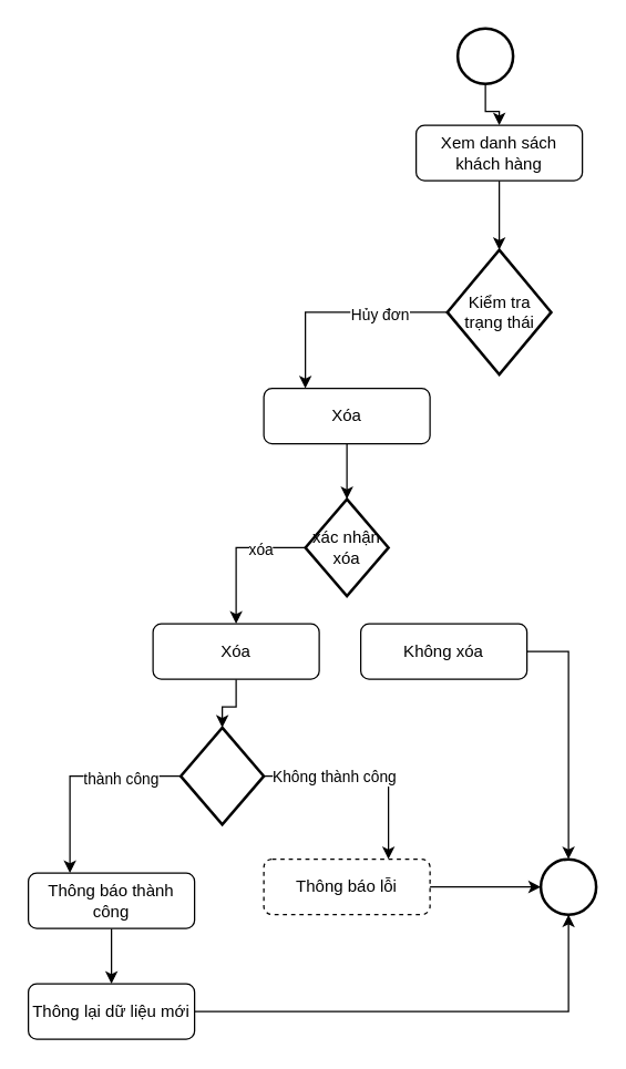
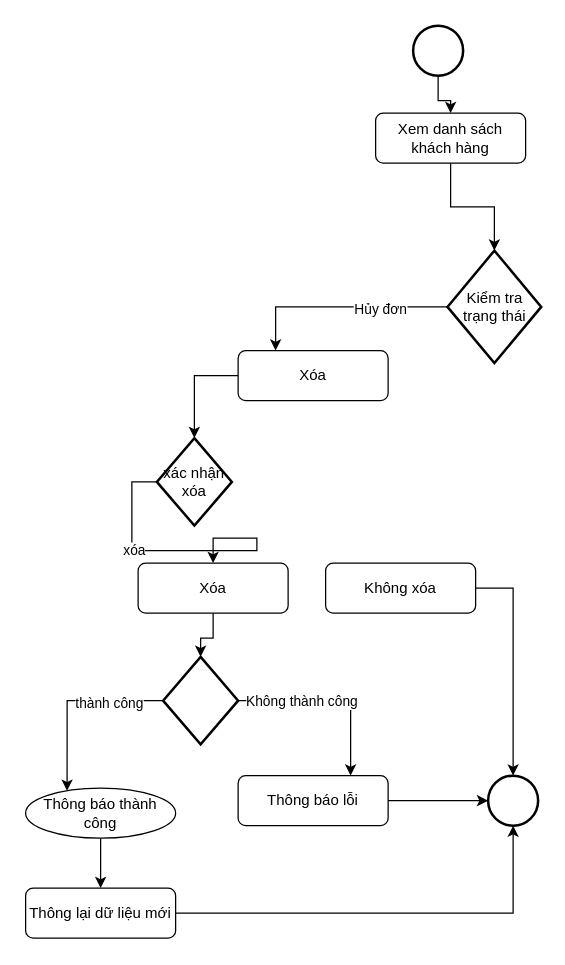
  <mxCell id="0" />
  <mxCell id="1" parent="0" />
  <mxCell id="2" value="" style="edgeStyle=orthogonalEdgeStyle;rounded=0;orthogonalLoop=1;jettySize=auto;html=1;" parent="1" source="3" target="9" edge="1"><mxGeometry relative="1" as="geometry" /></mxCell>
  <mxCell id="3" value="Xem danh sách khách hàng" style="rounded=1;whiteSpace=wrap;html=1;fontSize=12;glass=0;strokeWidth=1;shadow=0;" parent="1" vertex="1"><mxGeometry x="300" y="90" width="120" height="40" as="geometry" /></mxCell>
  <mxCell id="4" value="" style="edgeStyle=orthogonalEdgeStyle;rounded=0;orthogonalLoop=1;jettySize=auto;html=1;" edge="1" parent="1" source="5" target="3"><mxGeometry relative="1" as="geometry" /></mxCell>
  <mxCell id="5" value="" style="strokeWidth=2;html=1;shape=mxgraph.flowchart.start_2;whiteSpace=wrap;" parent="1" vertex="1"><mxGeometry x="330" y="20" width="40" height="40" as="geometry" /></mxCell>
  <mxCell id="6" value="" style="strokeWidth=2;html=1;shape=mxgraph.flowchart.start_2;whiteSpace=wrap;" parent="1" vertex="1"><mxGeometry x="390" y="620" width="40" height="40" as="geometry" /></mxCell>
  <mxCell id="7" style="edgeStyle=orthogonalEdgeStyle;rounded=0;orthogonalLoop=1;jettySize=auto;html=1;entryX=0.25;entryY=0;entryDx=0;entryDy=0;exitX=0;exitY=0.5;exitDx=0;exitDy=0;exitPerimeter=0;" parent="1" source="9" target="11" edge="1"><mxGeometry relative="1" as="geometry" /></mxCell>
  <mxCell id="8" value="Hủy đơn" style="edgeLabel;html=1;align=center;verticalAlign=middle;resizable=0;points=[];" parent="7" vertex="1" connectable="0"><mxGeometry x="-0.373" y="1" relative="1" as="geometry"><mxPoint as="offset" /></mxGeometry></mxCell>
- <mxCell id="9" value="Kiểm tra trạng thái" style="strokeWidth=2;html=1;shape=mxgraph.flowchart.decision;whiteSpace=wrap;" parent="1" vertex="1"><mxGeometry x="322.5" y="180" width="75" height="90" as="geometry" /></mxCell>
+ <mxCell id="9" value="Kiểm tra trạng thái" style="strokeWidth=2;html=1;shape=mxgraph.flowchart.decision;whiteSpace=wrap;" parent="1" vertex="1"><mxGeometry x="357.5" y="200" width="75" height="90" as="geometry" /></mxCell>
  <mxCell id="10" style="edgeStyle=orthogonalEdgeStyle;rounded=0;orthogonalLoop=1;jettySize=auto;html=1;" parent="1" source="11" target="14" edge="1"><mxGeometry relative="1" as="geometry" /></mxCell>
  <mxCell id="11" value="Xóa" style="rounded=1;whiteSpace=wrap;html=1;fontSize=12;glass=0;strokeWidth=1;shadow=0;" parent="1" vertex="1"><mxGeometry x="190" y="280" width="120" height="40" as="geometry" /></mxCell>
  <mxCell id="12" style="edgeStyle=orthogonalEdgeStyle;rounded=0;orthogonalLoop=1;jettySize=auto;html=1;exitX=0;exitY=0.5;exitDx=0;exitDy=0;exitPerimeter=0;" parent="1" source="14" target="16" edge="1"><mxGeometry relative="1" as="geometry" /></mxCell>
  <mxCell id="13" value="xóa" style="edgeLabel;html=1;align=center;verticalAlign=middle;resizable=0;points=[];" parent="12" vertex="1" connectable="0"><mxGeometry x="-0.368" y="1" relative="1" as="geometry"><mxPoint as="offset" /></mxGeometry></mxCell>
- <mxCell id="14" value="xác nhận xóa" style="strokeWidth=2;html=1;shape=mxgraph.flowchart.decision;whiteSpace=wrap;" parent="1" vertex="1"><mxGeometry x="220" y="360" width="60" height="70" as="geometry" /></mxCell>
+ <mxCell id="14" value="xác nhận xóa" style="strokeWidth=2;html=1;shape=mxgraph.flowchart.decision;whiteSpace=wrap;" parent="1" vertex="1"><mxGeometry x="125" y="350" width="60" height="70" as="geometry" /></mxCell>
  <mxCell id="15" value="" style="edgeStyle=orthogonalEdgeStyle;rounded=0;orthogonalLoop=1;jettySize=auto;html=1;" parent="1" source="16" target="25" edge="1"><mxGeometry relative="1" as="geometry" /></mxCell>
  <mxCell id="16" value="Xóa" style="rounded=1;whiteSpace=wrap;html=1;fontSize=12;glass=0;strokeWidth=1;shadow=0;" parent="1" vertex="1"><mxGeometry x="110" y="450" width="120" height="40" as="geometry" /></mxCell>
  <mxCell id="17" value="Không xóa" style="rounded=1;whiteSpace=wrap;html=1;fontSize=12;glass=0;strokeWidth=1;shadow=0;" parent="1" vertex="1"><mxGeometry x="260" y="450" width="120" height="40" as="geometry" /></mxCell>
  <mxCell id="18" style="edgeStyle=orthogonalEdgeStyle;rounded=0;orthogonalLoop=1;jettySize=auto;html=1;entryX=0.5;entryY=0;entryDx=0;entryDy=0;entryPerimeter=0;" parent="1" source="17" target="6" edge="1"><mxGeometry relative="1" as="geometry" /></mxCell>
  <mxCell id="19" value="" style="edgeStyle=orthogonalEdgeStyle;rounded=0;orthogonalLoop=1;jettySize=auto;html=1;" parent="1" source="20" target="26" edge="1"><mxGeometry relative="1" as="geometry" /></mxCell>
- <mxCell id="20" value="Thông báo thành công" style="rounded=1;whiteSpace=wrap;html=1;fontSize=12;glass=0;strokeWidth=1;shadow=0;" parent="1" vertex="1"><mxGeometry x="20" y="630" width="120" height="40" as="geometry" /></mxCell>
+ <mxCell id="20" value="Thông báo thành công" style="ellipse;whiteSpace=wrap;html=1;fontSize=12;glass=0;strokeWidth=1;shadow=0;" parent="1" vertex="1"><mxGeometry x="20" y="630" width="120" height="40" as="geometry" /></mxCell>
  <mxCell id="21" style="edgeStyle=orthogonalEdgeStyle;rounded=0;orthogonalLoop=1;jettySize=auto;html=1;entryX=0.25;entryY=0;entryDx=0;entryDy=0;exitX=0;exitY=0.5;exitDx=0;exitDy=0;exitPerimeter=0;" parent="1" source="25" target="20" edge="1"><mxGeometry relative="1" as="geometry" /></mxCell>
  <mxCell id="22" value="thành công" style="edgeLabel;html=1;align=center;verticalAlign=middle;resizable=0;points=[];" parent="21" vertex="1" connectable="0"><mxGeometry x="-0.411" y="1" relative="1" as="geometry"><mxPoint as="offset" /></mxGeometry></mxCell>
  <mxCell id="23" style="edgeStyle=orthogonalEdgeStyle;rounded=0;orthogonalLoop=1;jettySize=auto;html=1;exitX=1;exitY=0.5;exitDx=0;exitDy=0;exitPerimeter=0;" parent="1" source="25" target="28" edge="1"><mxGeometry relative="1" as="geometry"><Array as="points"><mxPoint x="280" y="560" /></Array></mxGeometry></mxCell>
  <mxCell id="24" value="Không thành công" style="edgeLabel;html=1;align=center;verticalAlign=middle;resizable=0;points=[];" parent="23" vertex="1" connectable="0"><mxGeometry x="-0.483" y="-2" relative="1" as="geometry"><mxPoint x="11" y="-2" as="offset" /></mxGeometry></mxCell>
  <mxCell id="25" value="" style="strokeWidth=2;html=1;shape=mxgraph.flowchart.decision;whiteSpace=wrap;" parent="1" vertex="1"><mxGeometry x="130" y="525" width="60" height="70" as="geometry" /></mxCell>
  <mxCell id="26" value="Thông lại dữ liệu mới" style="rounded=1;whiteSpace=wrap;html=1;fontSize=12;glass=0;strokeWidth=1;shadow=0;" parent="1" vertex="1"><mxGeometry x="20" y="710" width="120" height="40" as="geometry" /></mxCell>
  <mxCell id="27" style="edgeStyle=orthogonalEdgeStyle;rounded=0;orthogonalLoop=1;jettySize=auto;html=1;entryX=0.5;entryY=1;entryDx=0;entryDy=0;entryPerimeter=0;" parent="1" source="26" target="6" edge="1"><mxGeometry relative="1" as="geometry" /></mxCell>
- <mxCell id="28" value="Thông báo lỗi" style="rounded=1;whiteSpace=wrap;html=1;fontSize=12;glass=0;strokeWidth=1;shadow=0;dashed=1;" parent="1" vertex="1"><mxGeometry x="190" y="620" width="120" height="40" as="geometry" /></mxCell>
+ <mxCell id="28" value="Thông báo lỗi" style="rounded=1;whiteSpace=wrap;html=1;fontSize=12;glass=0;strokeWidth=1;shadow=0;" parent="1" vertex="1"><mxGeometry x="190" y="620" width="120" height="40" as="geometry" /></mxCell>
  <mxCell id="29" style="edgeStyle=orthogonalEdgeStyle;rounded=0;orthogonalLoop=1;jettySize=auto;html=1;entryX=0;entryY=0.5;entryDx=0;entryDy=0;entryPerimeter=0;" parent="1" source="28" target="6" edge="1"><mxGeometry relative="1" as="geometry" /></mxCell>
